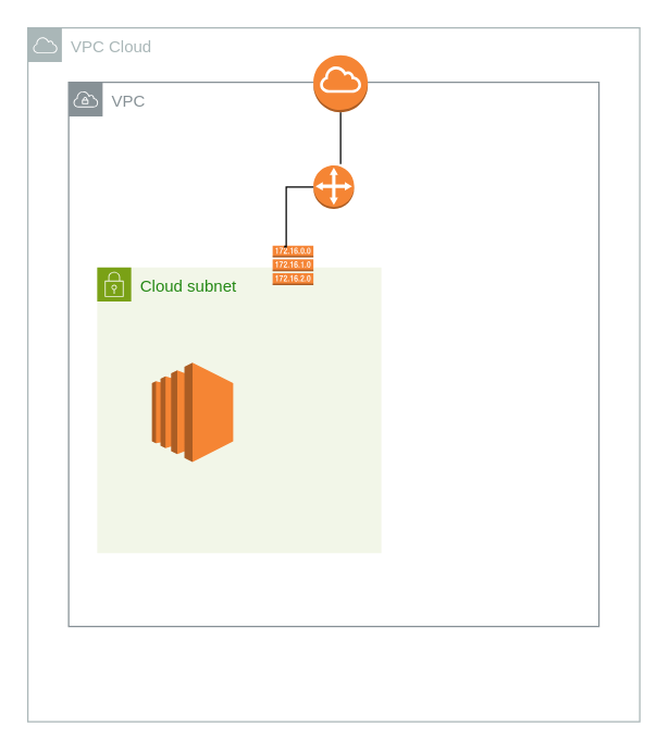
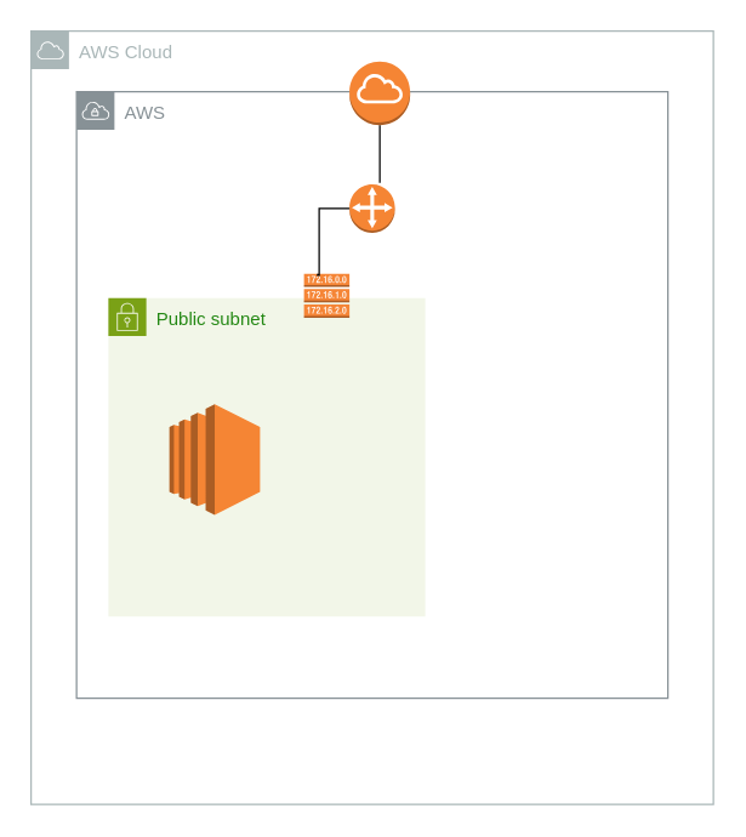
  <mxCell id="0" />
  <mxCell id="1" parent="0" />
- <mxCell id="2" value="VPC Cloud" style="sketch=0;outlineConnect=0;gradientColor=none;html=1;whiteSpace=wrap;fontSize=12;fontStyle=0;shape=mxgraph.aws4.group;grIcon=mxgraph.aws4.group_aws_cloud;strokeColor=#AAB7B8;fillColor=none;verticalAlign=top;align=left;spacingLeft=30;fontColor=#AAB7B8;dashed=0;" vertex="1" parent="1"><mxGeometry x="20" y="20" width="450" height="510" as="geometry" /></mxCell>
- <mxCell id="3" value="VPC" style="sketch=0;outlineConnect=0;gradientColor=none;html=1;whiteSpace=wrap;fontSize=12;fontStyle=0;shape=mxgraph.aws4.group;grIcon=mxgraph.aws4.group_vpc;strokeColor=#879196;fillColor=none;verticalAlign=top;align=left;spacingLeft=30;fontColor=#879196;dashed=0;" vertex="1" parent="1"><mxGeometry x="50" y="60" width="390" height="400" as="geometry" /></mxCell>
- <mxCell id="4" value="Cloud subnet" style="points=[[0,0],[0.25,0],[0.5,0],[0.75,0],[1,0],[1,0.25],[1,0.5],[1,0.75],[1,1],[0.75,1],[0.5,1],[0.25,1],[0,1],[0,0.75],[0,0.5],[0,0.25]];outlineConnect=0;gradientColor=none;html=1;whiteSpace=wrap;fontSize=12;fontStyle=0;container=1;pointerEvents=0;collapsible=0;recursiveResize=0;shape=mxgraph.aws4.group;grIcon=mxgraph.aws4.group_security_group;grStroke=0;strokeColor=#7AA116;fillColor=#F2F6E8;verticalAlign=top;align=left;spacingLeft=30;fontColor=#248814;dashed=0;" vertex="1" parent="1"><mxGeometry x="71" y="196" width="209" height="210" as="geometry" /></mxCell>
+ <mxCell id="2" value="AWS Cloud" style="sketch=0;outlineConnect=0;gradientColor=none;html=1;whiteSpace=wrap;fontSize=12;fontStyle=0;shape=mxgraph.aws4.group;grIcon=mxgraph.aws4.group_aws_cloud;strokeColor=#AAB7B8;fillColor=none;verticalAlign=top;align=left;spacingLeft=30;fontColor=#AAB7B8;dashed=0;" vertex="1" parent="1"><mxGeometry x="20" y="20" width="450" height="510" as="geometry" /></mxCell>
+ <mxCell id="3" value="AWS" style="sketch=0;outlineConnect=0;gradientColor=none;html=1;whiteSpace=wrap;fontSize=12;fontStyle=0;shape=mxgraph.aws4.group;grIcon=mxgraph.aws4.group_vpc;strokeColor=#879196;fillColor=none;verticalAlign=top;align=left;spacingLeft=30;fontColor=#879196;dashed=0;" vertex="1" parent="1"><mxGeometry x="50" y="60" width="390" height="400" as="geometry" /></mxCell>
+ <mxCell id="4" value="Public subnet" style="points=[[0,0],[0.25,0],[0.5,0],[0.75,0],[1,0],[1,0.25],[1,0.5],[1,0.75],[1,1],[0.75,1],[0.5,1],[0.25,1],[0,1],[0,0.75],[0,0.5],[0,0.25]];outlineConnect=0;gradientColor=none;html=1;whiteSpace=wrap;fontSize=12;fontStyle=0;container=1;pointerEvents=0;collapsible=0;recursiveResize=0;shape=mxgraph.aws4.group;grIcon=mxgraph.aws4.group_security_group;grStroke=0;strokeColor=#7AA116;fillColor=#F2F6E8;verticalAlign=top;align=left;spacingLeft=30;fontColor=#248814;dashed=0;" vertex="1" parent="1"><mxGeometry x="71" y="196" width="209" height="210" as="geometry" /></mxCell>
  <mxCell id="5" value="" style="outlineConnect=0;dashed=0;verticalLabelPosition=bottom;verticalAlign=top;align=center;html=1;shape=mxgraph.aws3.ec2;fillColor=#F58534;gradientColor=none;" vertex="1" parent="4"><mxGeometry x="40.25" y="70" width="59.75" height="73" as="geometry" /></mxCell>
  <mxCell id="6" value="" style="outlineConnect=0;dashed=0;verticalLabelPosition=bottom;verticalAlign=top;align=center;html=1;shape=mxgraph.aws3.route_table;fillColor=#F58536;gradientColor=none;" vertex="1" parent="4"><mxGeometry x="129" y="-16" width="30" height="29" as="geometry" /></mxCell>
  <mxCell id="7" value="" style="outlineConnect=0;dashed=0;verticalLabelPosition=bottom;verticalAlign=top;align=center;html=1;shape=mxgraph.aws3.internet_gateway;fillColor=#F58534;gradientColor=none;" vertex="1" parent="1"><mxGeometry x="230" y="40" width="40" height="42" as="geometry" /></mxCell>
  <mxCell id="8" value="" style="outlineConnect=0;dashed=0;verticalLabelPosition=bottom;verticalAlign=top;align=center;html=1;shape=mxgraph.aws3.customer_gateway;fillColor=#F58534;gradientColor=none;" vertex="1" parent="1"><mxGeometry x="230" y="121" width="30" height="32" as="geometry" /></mxCell>
  <mxCell id="9" value="" style="endArrow=none;html=1;rounded=0;exitX=0.5;exitY=0;exitDx=0;exitDy=0;exitPerimeter=0;edgeStyle=orthogonalEdgeStyle;entryX=0;entryY=0.5;entryDx=0;entryDy=0;entryPerimeter=0;" edge="1" parent="1" target="8"><mxGeometry width="50" height="50" relative="1" as="geometry"><mxPoint x="209" y="180" as="sourcePoint" /><mxPoint x="210" y="150" as="targetPoint" /><Array as="points"><mxPoint x="209" y="181" /><mxPoint x="210" y="181" /><mxPoint x="210" y="137" /></Array></mxGeometry></mxCell>
  <mxCell id="10" value="" style="endArrow=none;html=1;rounded=0;entryX=0.5;entryY=1;entryDx=0;entryDy=0;entryPerimeter=0;" edge="1" parent="1" target="7"><mxGeometry width="50" height="50" relative="1" as="geometry"><mxPoint x="250" y="120" as="sourcePoint" /><mxPoint x="251" y="90" as="targetPoint" /></mxGeometry></mxCell>
